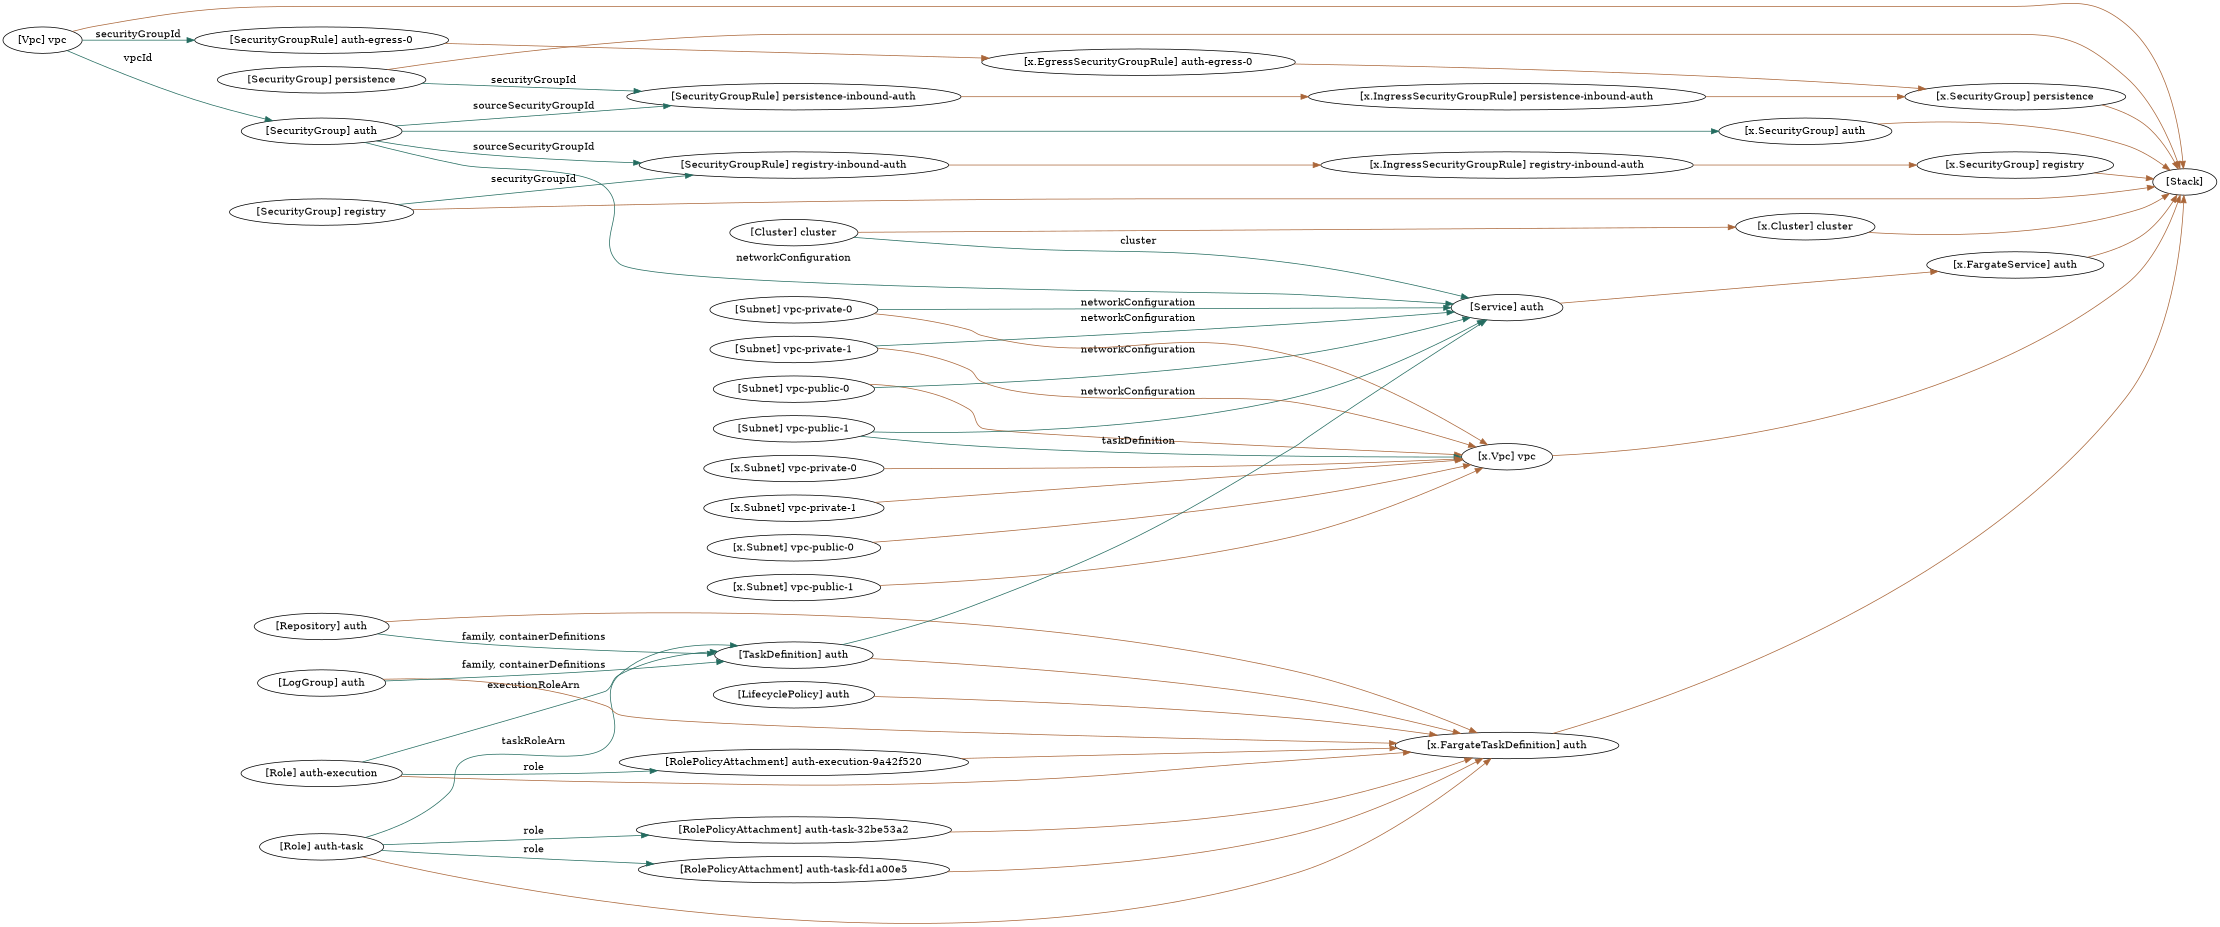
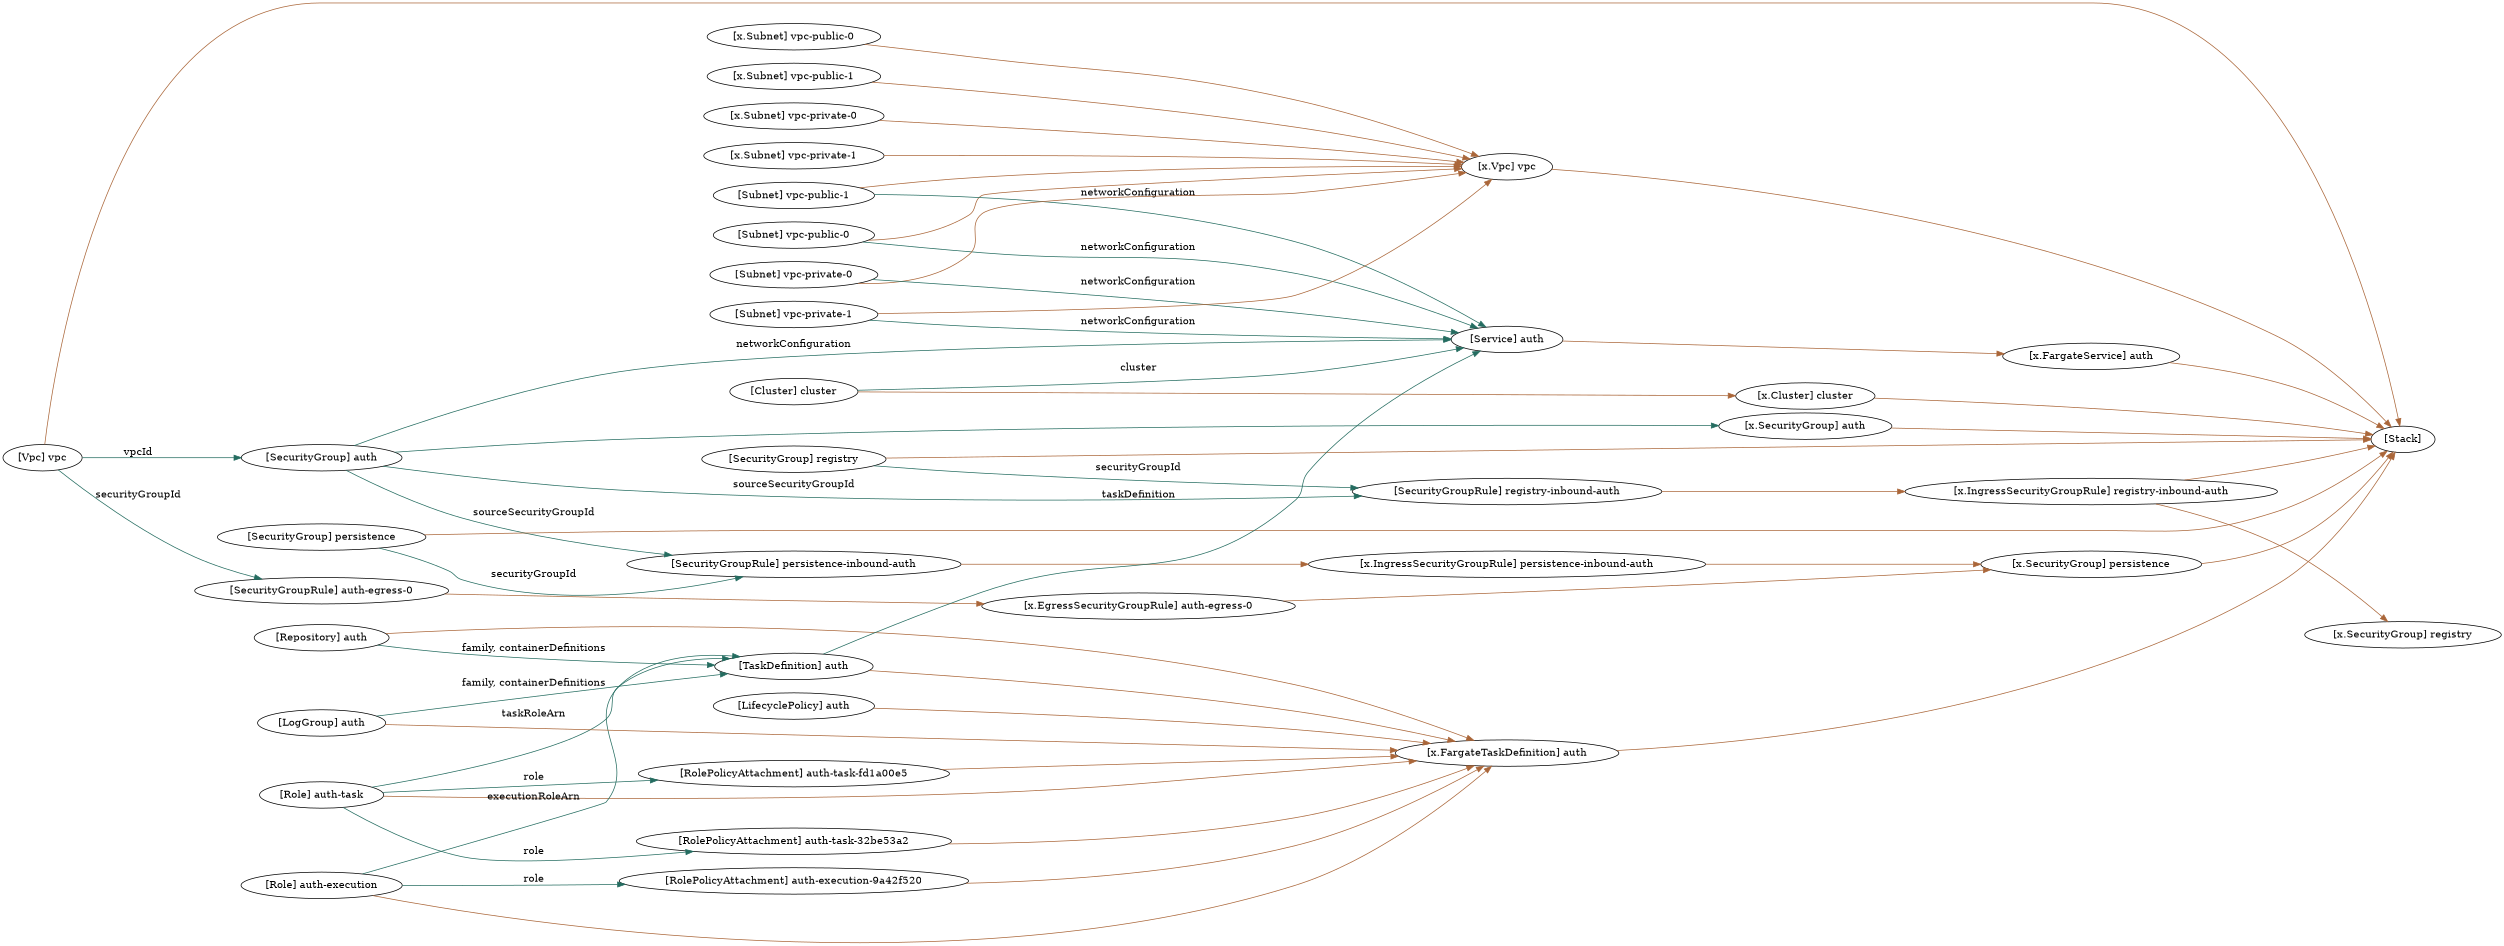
  strict digraph {
    rankdir=LR
    edge [color="#AA6639"]
    n1 [label="[Stack]"]
    n2 [label="[x.Vpc] vpc"]
    n3 [label="[Vpc] vpc"]
    n4 [label="[SecurityGroup] auth"]
    n5 [label="[SecurityGroupRule] auth-egress-0"]
    n6 [label="[Service] auth"]
    n7 [label="[SecurityGroupRule] persistence-inbound-auth"]
    n8 [label="[SecurityGroupRule] registry-inbound-auth"]
    n9 [label="[x.SecurityGroup] auth"]
    n10 [label="[x.Cluster] cluster"]
    n11 [label="[Cluster] cluster"]
    n12 [label="[x.FargateService] auth"]
    n13 [label="[x.Subnet] vpc-public-0"]
    n14 [label="[Subnet] vpc-public-0"]
    n15 [label="[x.Subnet] vpc-public-1"]
    n16 [label="[Subnet] vpc-public-1"]
    n17 [label="[x.Subnet] vpc-private-0"]
    n18 [label="[Subnet] vpc-private-0"]
    n19 [label="[x.Subnet] vpc-private-1"]
    n20 [label="[Subnet] vpc-private-1"]
    n21 [label="[x.SecurityGroup] persistence"]
    n22 [label="[SecurityGroup] persistence"]
    n23 [label="[x.IngressSecurityGroupRule] persistence-inbound-auth"]
    n24 [label="[x.SecurityGroup] registry"]
    n25 [label="[SecurityGroup] registry"]
    n26 [label="[x.IngressSecurityGroupRule] registry-inbound-auth"]
    n27 [label="[x.EgressSecurityGroupRule] auth-egress-0"]
    n28 [label="[Repository] auth"]
    n29 [label="[x.FargateTaskDefinition] auth"]
    n30 [label="[TaskDefinition] auth"]
    n31 [label="[LifecyclePolicy] auth"]
    n32 [label="[Role] auth-task"]
    n33 [label="[RolePolicyAttachment] auth-task-32be53a2"]
    n34 [label="[RolePolicyAttachment] auth-task-fd1a00e5"]
    n35 [label="[Role] auth-execution"]
    n36 [label="[RolePolicyAttachment] auth-execution-9a42f520"]
    n37 [label="[LogGroup] auth"]
    n2 -> n1
    n3 -> n1
    n3 -> n4 [color="#246C60" label=vpcId]
    n3 -> n5 [color="#246C60" label=securityGroupId]
    n4 -> n6 [color="#246C60" label=networkConfiguration]
    n4 -> n7 [color="#246C60" label=sourceSecurityGroupId]
    n4 -> n8 [color="#246C60" label=sourceSecurityGroupId]
    n4 -> n9 [color="#246C60"]
    n5 -> n27
    n6 -> n12
    n7 -> n23
    n8 -> n26
    n9 -> n1
    n10 -> n1
    n11 -> n6 [color="#246C60" label=cluster]
    n11 -> n10
    n12 -> n1
    n13 -> n2
    n14 -> n2
    n14 -> n6 [color="#246C60" label=networkConfiguration]
    n15 -> n2
-   n16 -> n2 [color="#246C60"]
+   n16 -> n2
    n16 -> n6 [color="#246C60" label=networkConfiguration]
    n17 -> n2
    n18 -> n2
    n18 -> n6 [color="#246C60" label=networkConfiguration]
    n19 -> n2
    n20 -> n2
    n20 -> n6 [color="#246C60" label=networkConfiguration]
    n21 -> n1
    n22 -> n1
    n22 -> n7 [color="#246C60" label=securityGroupId]
    n23 -> n21
-   n24 -> n1
+   n26 -> n1
    n25 -> n1
    n25 -> n8 [color="#246C60" label=securityGroupId]
    n26 -> n24
    n27 -> n21
    n28 -> n29
    n28 -> n30 [color="#246C60" label="family, containerDefinitions"]
    n29 -> n1
    n30 -> n6 [color="#246C60" label=taskDefinition]
    n30 -> n29
    n31 -> n29
    n32 -> n29
    n32 -> n30 [color="#246C60" label=taskRoleArn]
    n32 -> n33 [color="#246C60" label=role]
    n32 -> n34 [color="#246C60" label=role]
    n33 -> n29
    n34 -> n29
    n35 -> n29
    n35 -> n30 [color="#246C60" label=executionRoleArn]
    n35 -> n36 [color="#246C60" label=role]
    n36 -> n29
    n37 -> n29
    n37 -> n30 [color="#246C60" label="family, containerDefinitions"]
  }
